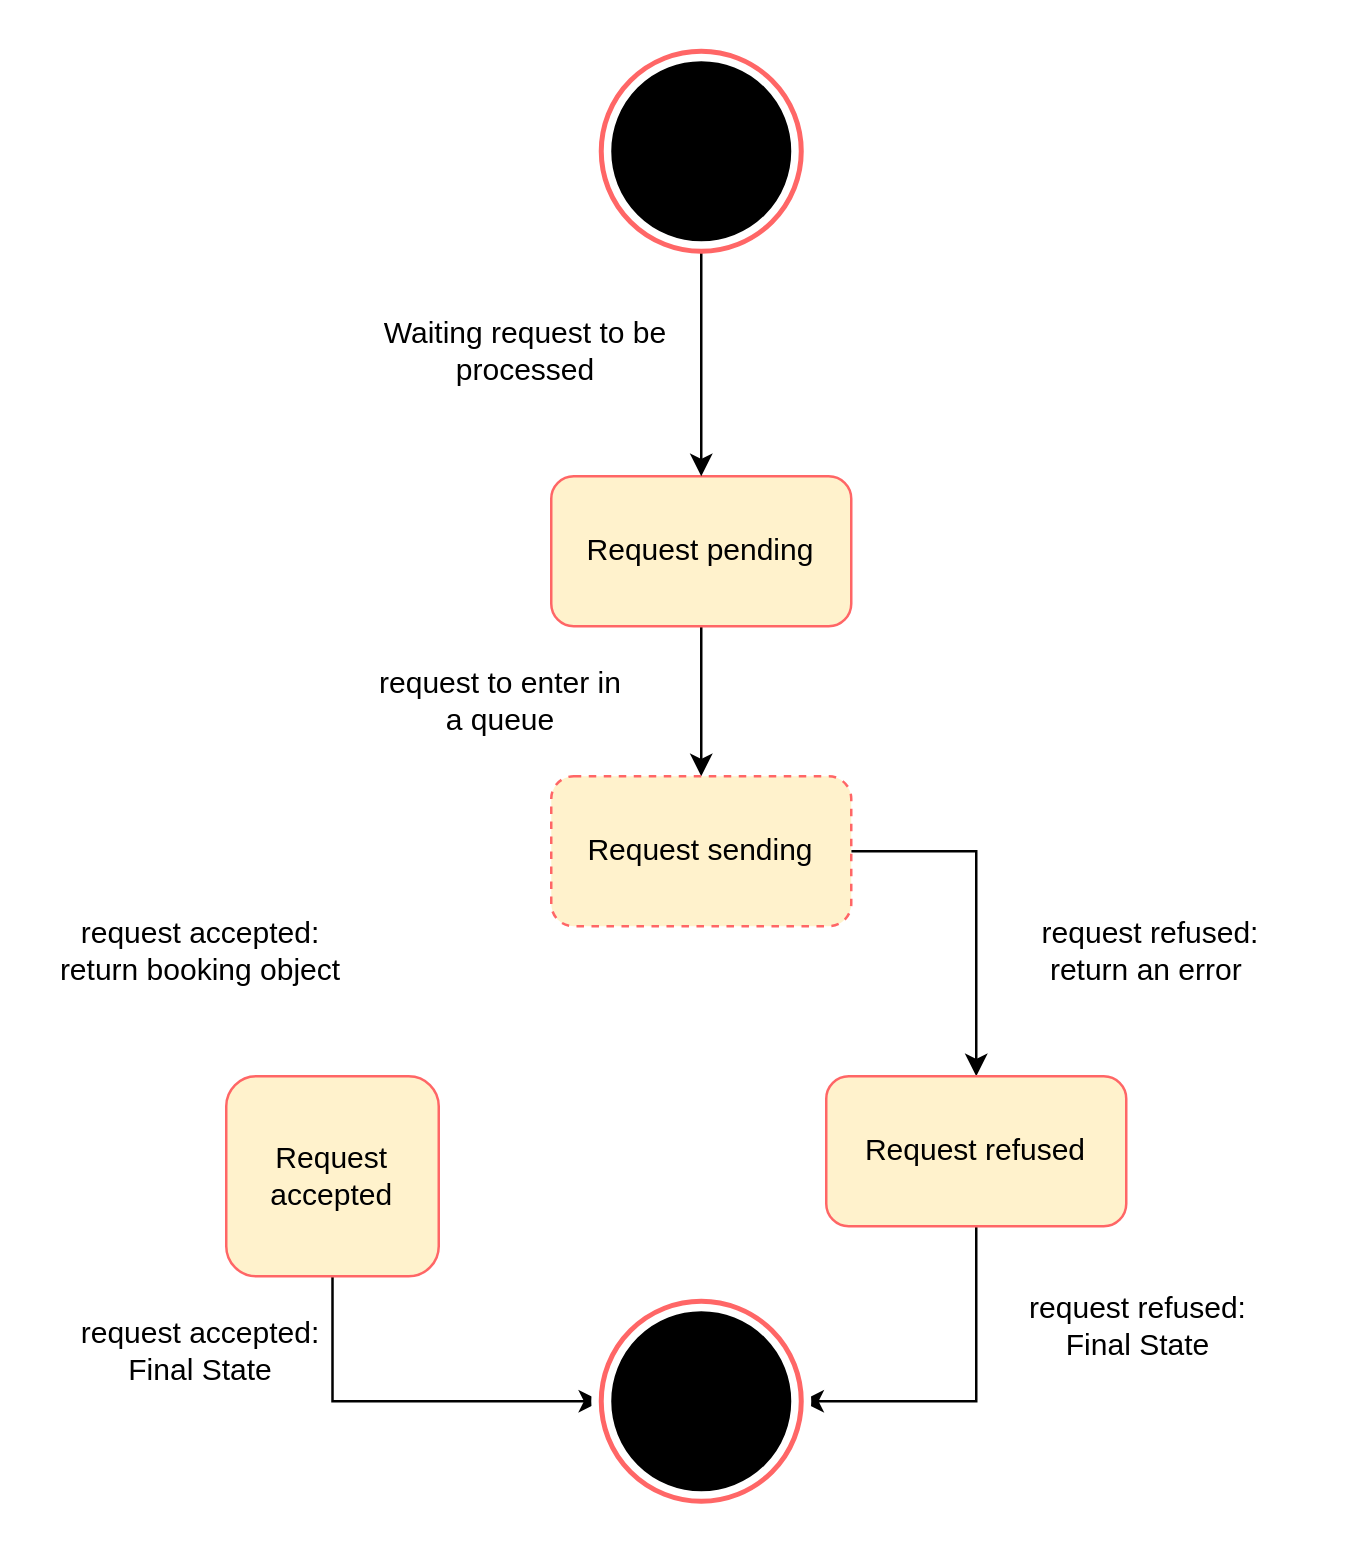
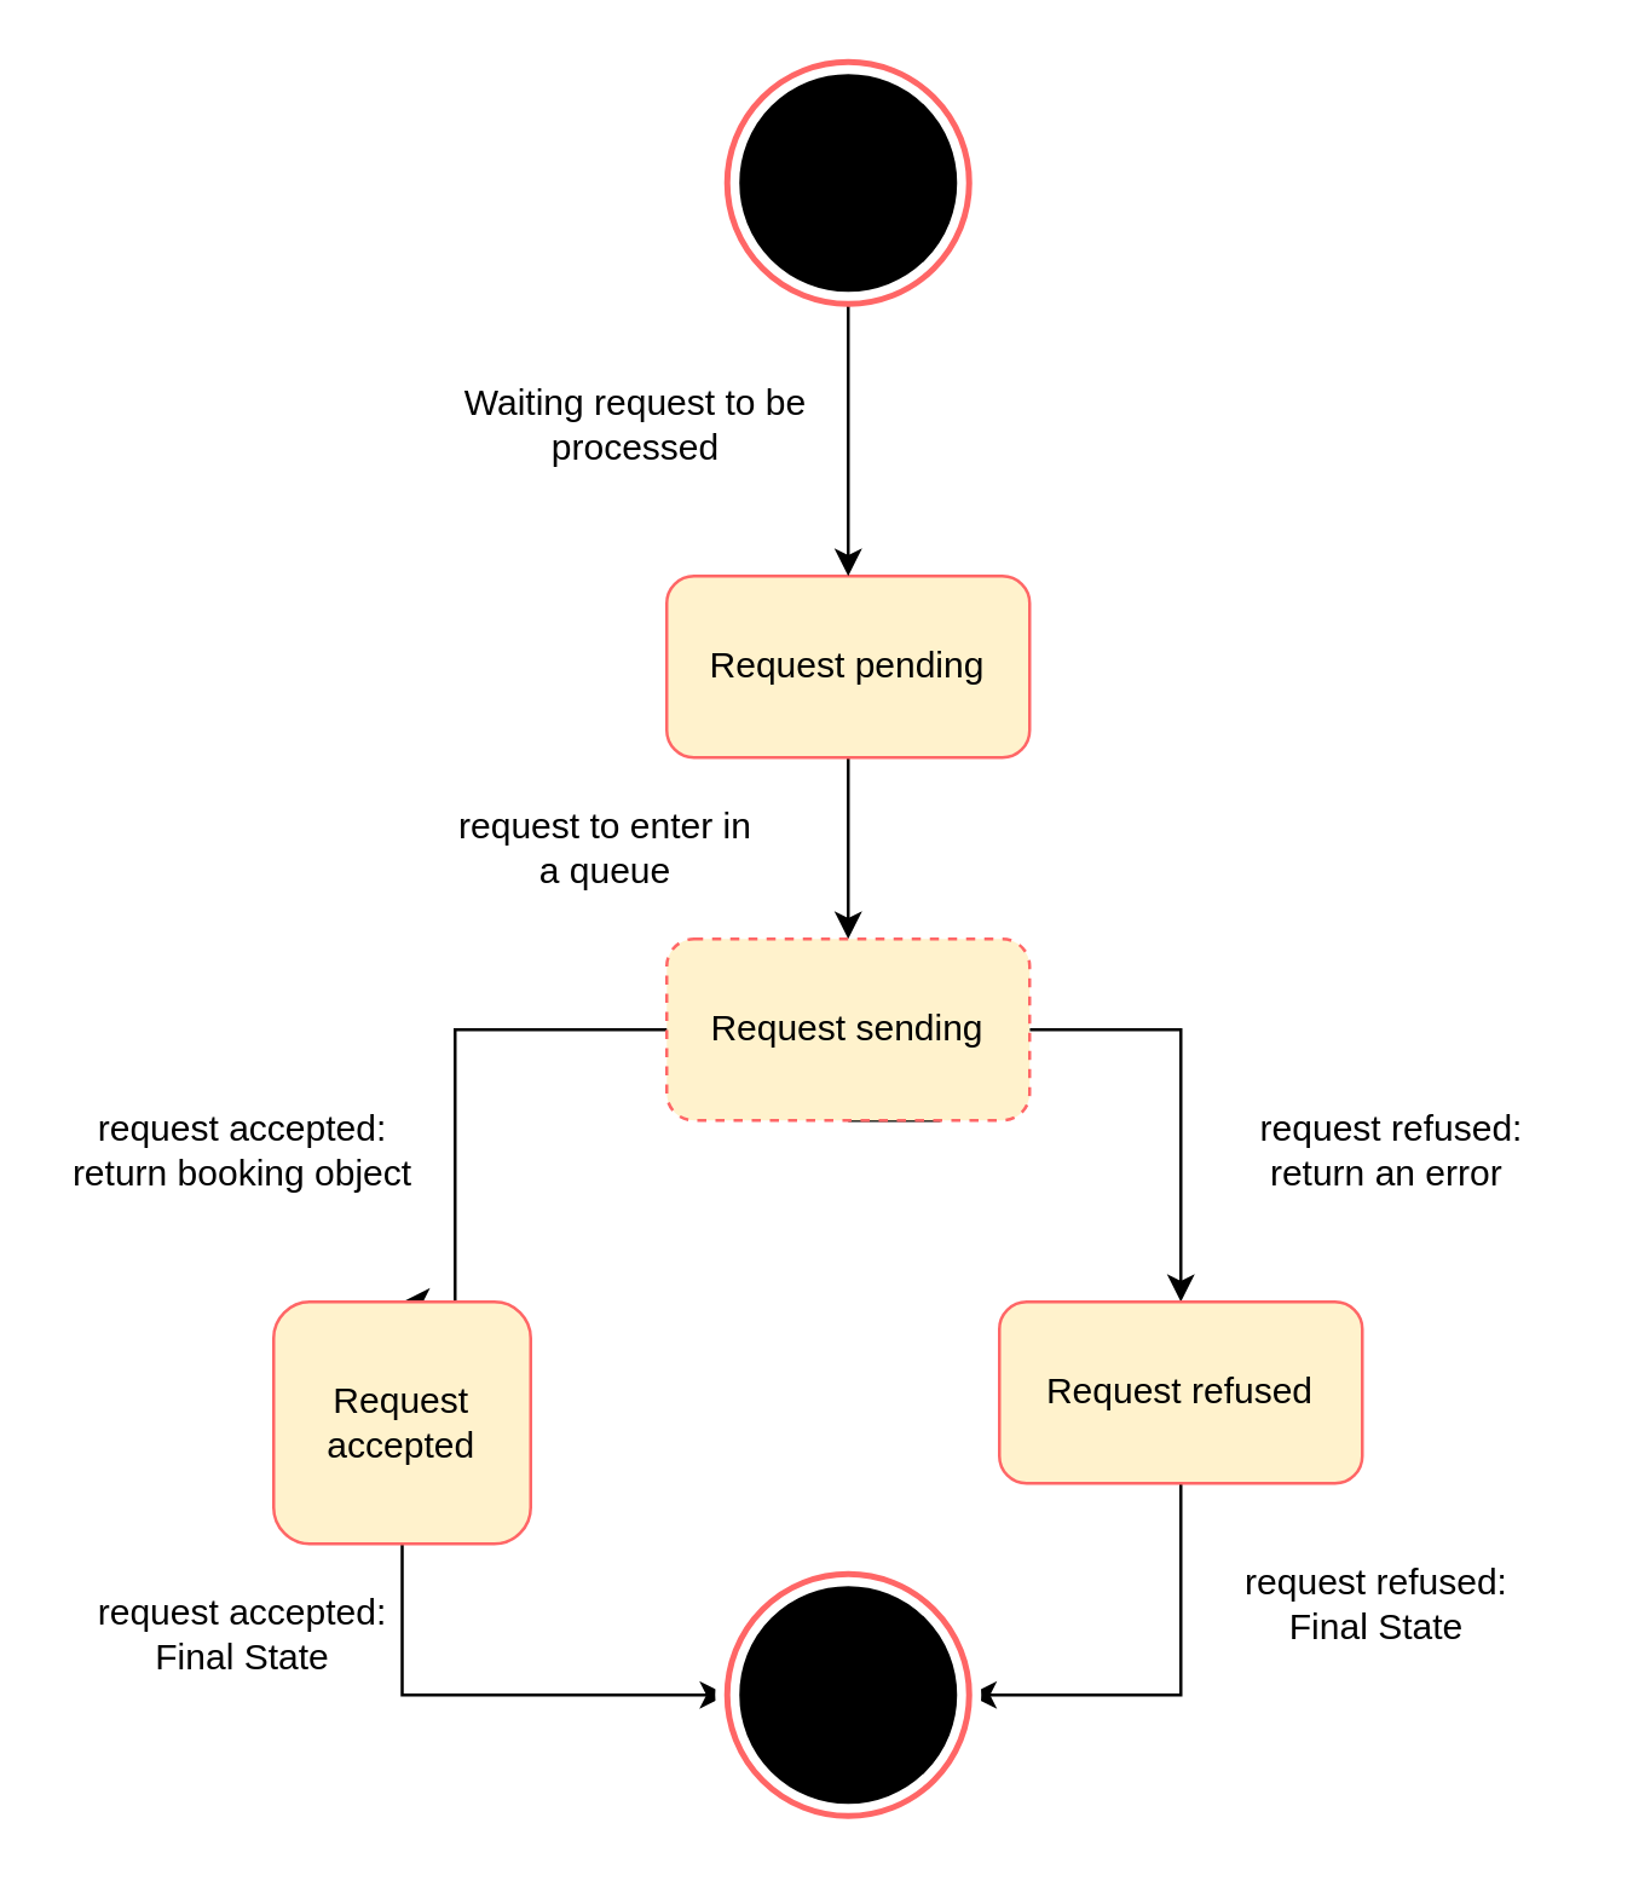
  <mxCell id="0" />
  <mxCell id="1" parent="0" />
  <mxCell id="2" value="request accepted: Final State" style="text;html=1;strokeColor=none;fillColor=none;align=center;verticalAlign=middle;whiteSpace=wrap;rounded=0;" vertex="1" parent="1"><mxGeometry x="20" y="530" width="120" height="20" as="geometry" /></mxCell>
  <mxCell id="3" style="edgeStyle=orthogonalEdgeStyle;rounded=0;orthogonalLoop=1;jettySize=auto;html=1;exitX=0.5;exitY=1;exitDx=0;exitDy=0;entryX=0.5;entryY=0;entryDx=0;entryDy=0;" edge="1" parent="1" source="4" target="7"><mxGeometry relative="1" as="geometry" /></mxCell>
  <mxCell id="4" value="Request pending" style="rounded=1;whiteSpace=wrap;html=1;strokeWidth=1;strokeColor=#FF6666;fillColor=#FFF2CC;" vertex="1" parent="1"><mxGeometry x="220" y="190" width="120" height="60" as="geometry" /></mxCell>
+ <mxCell id="5" style="edgeStyle=orthogonalEdgeStyle;rounded=0;orthogonalLoop=1;jettySize=auto;html=1;exitX=0.5;exitY=1;exitDx=0;exitDy=0;entryX=0.5;entryY=0;entryDx=0;entryDy=0;" edge="1" parent="1" source="7" target="9"><mxGeometry relative="1" as="geometry"><Array as="points"><mxPoint x="310" y="370" /><mxPoint x="310" y="340" /><mxPoint x="150" y="340" /></Array></mxGeometry></mxCell>
  <mxCell id="6" style="edgeStyle=orthogonalEdgeStyle;rounded=0;orthogonalLoop=1;jettySize=auto;html=1;entryX=0.5;entryY=0;entryDx=0;entryDy=0;" edge="1" parent="1" source="7" target="11"><mxGeometry relative="1" as="geometry"><Array as="points"><mxPoint x="390" y="340" /></Array></mxGeometry></mxCell>
  <mxCell id="7" value="Request sending" style="rounded=1;whiteSpace=wrap;html=1;strokeColor=#FF6666;fillColor=#FFF2CC;dashed=1;" vertex="1" parent="1"><mxGeometry x="220" y="310" width="120" height="60" as="geometry" /></mxCell>
  <mxCell id="8" style="edgeStyle=orthogonalEdgeStyle;rounded=0;orthogonalLoop=1;jettySize=auto;html=1;exitX=0.5;exitY=1;exitDx=0;exitDy=0;entryX=0;entryY=0.5;entryDx=0;entryDy=0;" edge="1" parent="1" source="9" target="16"><mxGeometry relative="1" as="geometry" /></mxCell>
  <mxCell id="9" value="Request accepted" style="rounded=1;whiteSpace=wrap;html=1;strokeColor=#FF6666;fillColor=#FFF2CC;" vertex="1" parent="1"><mxGeometry x="90" y="430" width="85" height="80" as="geometry" /></mxCell>
  <mxCell id="10" style="edgeStyle=orthogonalEdgeStyle;rounded=0;orthogonalLoop=1;jettySize=auto;html=1;exitX=0.5;exitY=1;exitDx=0;exitDy=0;entryX=1;entryY=0.5;entryDx=0;entryDy=0;" edge="1" parent="1" source="11" target="16"><mxGeometry relative="1" as="geometry" /></mxCell>
  <mxCell id="11" value="Request refused" style="rounded=1;whiteSpace=wrap;html=1;strokeColor=#FF6666;fillColor=#FFF2CC;" vertex="1" parent="1"><mxGeometry x="330" y="430" width="120" height="60" as="geometry" /></mxCell>
  <mxCell id="12" value="request to enter in a queue" style="text;html=1;strokeColor=none;fillColor=none;align=center;verticalAlign=middle;whiteSpace=wrap;rounded=0;" vertex="1" parent="1"><mxGeometry x="150" y="270" width="100" height="20" as="geometry" /></mxCell>
  <mxCell id="13" value="request refused: return an error&amp;nbsp;" style="text;html=1;strokeColor=none;fillColor=none;align=center;verticalAlign=middle;whiteSpace=wrap;rounded=0;" vertex="1" parent="1"><mxGeometry x="400" y="370" width="120" height="20" as="geometry" /></mxCell>
  <mxCell id="14" value="" style="ellipse;whiteSpace=wrap;html=1;aspect=fixed;strokeWidth=2;fillColor=none;strokeColor=#FF6666;" vertex="1" parent="1"><mxGeometry x="240" y="520" width="80" height="80" as="geometry" /></mxCell>
  <mxCell id="15" value="" style="ellipse;whiteSpace=wrap;html=1;aspect=fixed;strokeWidth=8;strokeColor=#FFFFFF;perimeterSpacing=3;fillColor=#000000;" vertex="1" parent="1"><mxGeometry x="240" y="520" width="80" height="80" as="geometry" /></mxCell>
  <mxCell id="16" value="" style="ellipse;whiteSpace=wrap;html=1;aspect=fixed;strokeWidth=2;fillColor=none;strokeColor=#FF6666;" vertex="1" parent="1"><mxGeometry x="240" y="520" width="80" height="80" as="geometry" /></mxCell>
  <mxCell id="17" style="edgeStyle=orthogonalEdgeStyle;rounded=0;orthogonalLoop=1;jettySize=auto;html=1;exitX=0.5;exitY=1;exitDx=0;exitDy=0;" edge="1" parent="1" source="2" target="2"><mxGeometry relative="1" as="geometry" /></mxCell>
  <mxCell id="18" value="" style="ellipse;whiteSpace=wrap;html=1;aspect=fixed;strokeWidth=8;strokeColor=#FFFFFF;perimeterSpacing=3;fillColor=#000000;" vertex="1" parent="1"><mxGeometry x="240" y="20" width="80" height="80" as="geometry" /></mxCell>
  <mxCell id="19" style="edgeStyle=orthogonalEdgeStyle;rounded=0;orthogonalLoop=1;jettySize=auto;html=1;entryX=0.5;entryY=0;entryDx=0;entryDy=0;" edge="1" parent="1" source="20" target="4"><mxGeometry relative="1" as="geometry" /></mxCell>
  <mxCell id="20" value="" style="ellipse;whiteSpace=wrap;html=1;aspect=fixed;strokeWidth=2;fillColor=none;strokeColor=#FF6666;" vertex="1" parent="1"><mxGeometry x="240" y="20" width="80" height="80" as="geometry" /></mxCell>
  <mxCell id="21" value="Waiting request to be processed" style="text;html=1;strokeColor=none;fillColor=none;align=center;verticalAlign=middle;whiteSpace=wrap;rounded=0;" vertex="1" parent="1"><mxGeometry x="150" y="130" width="120" height="20" as="geometry" /></mxCell>
  <mxCell id="22" value="request accepted: return booking object" style="text;html=1;strokeColor=none;fillColor=none;align=center;verticalAlign=middle;whiteSpace=wrap;rounded=0;" vertex="1" parent="1"><mxGeometry x="20" y="370" width="120" height="20" as="geometry" /></mxCell>
  <mxCell id="23" value="request refused: Final State" style="text;html=1;strokeColor=none;fillColor=none;align=center;verticalAlign=middle;whiteSpace=wrap;rounded=0;" vertex="1" parent="1"><mxGeometry x="400" y="520" width="110" height="20" as="geometry" /></mxCell>
